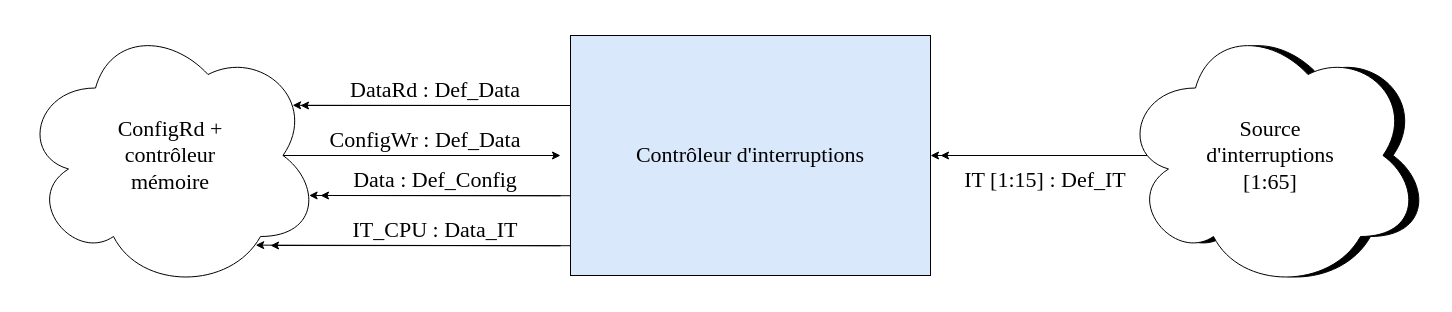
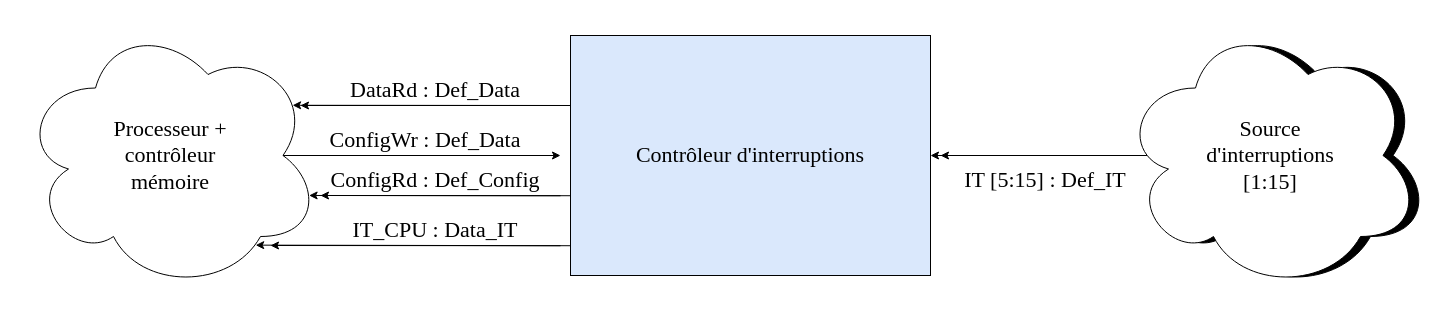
  <mxCell id="0" />
  <mxCell id="1" parent="0" />
  <mxCell id="2" value="&lt;font style=&quot;font-size: 22px;&quot; face=&quot;Verdana&quot;&gt;Contrôleur d'interruptions&lt;br&gt;&lt;/font&gt;" style="rounded=0;whiteSpace=wrap;html=1;fillColor=#dae8fc;" vertex="1" parent="1"><mxGeometry x="570" y="35" width="360" height="240" as="geometry" /></mxCell>
  <mxCell id="3" value="" style="ellipse;shape=cloud;whiteSpace=wrap;html=1;fontFamily=Verdana;fontSize=22;direction=east;shadow=0;sketch=0;fillColor=#000000;" vertex="1" parent="1"><mxGeometry x="1130" y="20" width="300" height="270" as="geometry" /></mxCell>
  <mxCell id="4" value="" style="endArrow=classic;html=1;rounded=0;fontFamily=Verdana;fontSize=22;entryX=1;entryY=0.5;entryDx=0;entryDy=0;exitX=0.088;exitY=0.5;exitDx=0;exitDy=0;exitPerimeter=0;" edge="1" parent="1" source="3" target="2"><mxGeometry width="50" height="50" relative="1" as="geometry"><mxPoint x="980" y="215" as="sourcePoint" /><mxPoint x="940" y="155" as="targetPoint" /><Array as="points"><mxPoint x="970" y="155" /></Array></mxGeometry></mxCell>
  <mxCell id="5" value="" style="endArrow=classic;html=1;rounded=0;fontFamily=Verdana;fontSize=22;" edge="1" parent="1"><mxGeometry width="50" height="50" relative="1" as="geometry"><mxPoint x="1050" y="155" as="sourcePoint" /><mxPoint x="940" y="155" as="targetPoint" /></mxGeometry></mxCell>
- <mxCell id="6" value="&lt;div&gt;Source&lt;/div&gt;&lt;div&gt;d'interruptions&lt;/div&gt;&lt;div&gt;[1:65]&lt;br&gt;&lt;/div&gt;" style="ellipse;shape=cloud;whiteSpace=wrap;html=1;fontFamily=Verdana;fontSize=22;direction=east;shadow=0;sketch=0;" vertex="1" parent="1"><mxGeometry x="1120" y="20" width="300" height="270" as="geometry" /></mxCell>
- <mxCell id="7" value="IT [1:15] : Def_IT" style="text;html=1;strokeColor=none;fillColor=none;align=center;verticalAlign=middle;whiteSpace=wrap;rounded=0;shadow=0;sketch=0;fontFamily=Verdana;fontSize=22;" vertex="1" parent="1"><mxGeometry x="910" y="165" width="270" height="30" as="geometry" /></mxCell>
- <mxCell id="8" value="&lt;div&gt;ConfigRd +&lt;/div&gt;&lt;div&gt;contrôleur &lt;br&gt;&lt;/div&gt;&lt;div&gt;mémoire&lt;/div&gt;" style="ellipse;shape=cloud;whiteSpace=wrap;html=1;fontFamily=Verdana;fontSize=22;direction=east;shadow=0;sketch=0;" vertex="1" parent="1"><mxGeometry x="20" y="20" width="300" height="270" as="geometry" /></mxCell>
+ <mxCell id="6" value="&lt;div&gt;Source&lt;/div&gt;&lt;div&gt;d'interruptions&lt;/div&gt;&lt;div&gt;[1:15]&lt;br&gt;&lt;/div&gt;" style="ellipse;shape=cloud;whiteSpace=wrap;html=1;fontFamily=Verdana;fontSize=22;direction=east;shadow=0;sketch=0;" vertex="1" parent="1"><mxGeometry x="1120" y="20" width="300" height="270" as="geometry" /></mxCell>
+ <mxCell id="7" value="IT [5:15] : Def_IT" style="text;html=1;strokeColor=none;fillColor=none;align=center;verticalAlign=middle;whiteSpace=wrap;rounded=0;shadow=0;sketch=0;fontFamily=Verdana;fontSize=22;" vertex="1" parent="1"><mxGeometry x="910" y="165" width="270" height="30" as="geometry" /></mxCell>
+ <mxCell id="8" value="&lt;div&gt;Processeur +&lt;/div&gt;&lt;div&gt;contrôleur &lt;br&gt;&lt;/div&gt;&lt;div&gt;mémoire&lt;/div&gt;" style="ellipse;shape=cloud;whiteSpace=wrap;html=1;fontFamily=Verdana;fontSize=22;direction=east;shadow=0;sketch=0;" vertex="1" parent="1"><mxGeometry x="20" y="20" width="300" height="270" as="geometry" /></mxCell>
  <mxCell id="9" value="" style="endArrow=classic;html=1;rounded=0;fontFamily=Verdana;fontSize=22;entryX=0.907;entryY=0.314;entryDx=0;entryDy=0;entryPerimeter=0;" edge="1" parent="1" target="8"><mxGeometry width="50" height="50" relative="1" as="geometry"><mxPoint x="570" y="105" as="sourcePoint" /><mxPoint x="340" y="105" as="targetPoint" /></mxGeometry></mxCell>
  <mxCell id="10" value="" style="endArrow=classic;html=1;rounded=0;fontFamily=Verdana;fontSize=22;" edge="1" parent="1"><mxGeometry width="50" height="50" relative="1" as="geometry"><mxPoint x="560" y="105" as="sourcePoint" /><mxPoint x="300" y="105" as="targetPoint" /></mxGeometry></mxCell>
  <mxCell id="11" value="" style="endArrow=classic;html=1;rounded=0;fontFamily=Verdana;fontSize=22;exitX=0.875;exitY=0.5;exitDx=0;exitDy=0;exitPerimeter=0;" edge="1" parent="1" source="8"><mxGeometry width="50" height="50" relative="1" as="geometry"><mxPoint x="510" y="185" as="sourcePoint" /><mxPoint x="560" y="155" as="targetPoint" /></mxGeometry></mxCell>
  <mxCell id="12" value="" style="endArrow=classic;html=1;rounded=0;fontFamily=Verdana;fontSize=22;entryX=0.784;entryY=0.832;entryDx=0;entryDy=0;entryPerimeter=0;" edge="1" parent="1" target="8"><mxGeometry width="50" height="50" relative="1" as="geometry"><mxPoint x="570" y="245.22" as="sourcePoint" /><mxPoint x="292.1" y="245" as="targetPoint" /></mxGeometry></mxCell>
  <mxCell id="13" value="" style="endArrow=classic;html=1;rounded=0;fontFamily=Verdana;fontSize=22;" edge="1" parent="1"><mxGeometry width="50" height="50" relative="1" as="geometry"><mxPoint x="560" y="245.22" as="sourcePoint" /><mxPoint x="270" y="245" as="targetPoint" /></mxGeometry></mxCell>
  <mxCell id="14" value="" style="endArrow=classic;html=1;rounded=0;fontFamily=Verdana;fontSize=22;entryX=0.962;entryY=0.648;entryDx=0;entryDy=0;entryPerimeter=0;" edge="1" parent="1" target="8"><mxGeometry width="50" height="50" relative="1" as="geometry"><mxPoint x="570" y="195.22" as="sourcePoint" /><mxPoint x="310" y="195" as="targetPoint" /></mxGeometry></mxCell>
  <mxCell id="15" value="" style="endArrow=classic;html=1;rounded=0;fontFamily=Verdana;fontSize=22;" edge="1" parent="1"><mxGeometry width="50" height="50" relative="1" as="geometry"><mxPoint x="560" y="195.22" as="sourcePoint" /><mxPoint x="320" y="195" as="targetPoint" /></mxGeometry></mxCell>
  <mxCell id="16" value="DataRd : Def_Data" style="text;html=1;strokeColor=none;fillColor=none;align=center;verticalAlign=middle;whiteSpace=wrap;rounded=0;shadow=0;sketch=0;fontFamily=Verdana;fontSize=22;" vertex="1" parent="1"><mxGeometry x="310" y="75" width="250" height="30" as="geometry" /></mxCell>
  <mxCell id="17" value="ConfigWr : Def_Data" style="text;html=1;strokeColor=none;fillColor=none;align=center;verticalAlign=middle;whiteSpace=wrap;rounded=0;shadow=0;sketch=0;fontFamily=Verdana;fontSize=22;" vertex="1" parent="1"><mxGeometry x="290" y="125" width="270" height="30" as="geometry" /></mxCell>
- <mxCell id="18" value="Data : Def_Config" style="text;html=1;strokeColor=none;fillColor=none;align=center;verticalAlign=middle;whiteSpace=wrap;rounded=0;shadow=0;sketch=0;fontFamily=Verdana;fontSize=22;" vertex="1" parent="1"><mxGeometry x="300" y="165" width="270" height="30" as="geometry" /></mxCell>
+ <mxCell id="18" value="ConfigRd : Def_Config" style="text;html=1;strokeColor=none;fillColor=none;align=center;verticalAlign=middle;whiteSpace=wrap;rounded=0;shadow=0;sketch=0;fontFamily=Verdana;fontSize=22;" vertex="1" parent="1"><mxGeometry x="300" y="165" width="270" height="30" as="geometry" /></mxCell>
  <mxCell id="19" value="IT_CPU : Data_IT" style="text;html=1;strokeColor=none;fillColor=none;align=center;verticalAlign=middle;whiteSpace=wrap;rounded=0;shadow=0;sketch=0;fontFamily=Verdana;fontSize=22;" vertex="1" parent="1"><mxGeometry x="300" y="215" width="270" height="30" as="geometry" /></mxCell>
